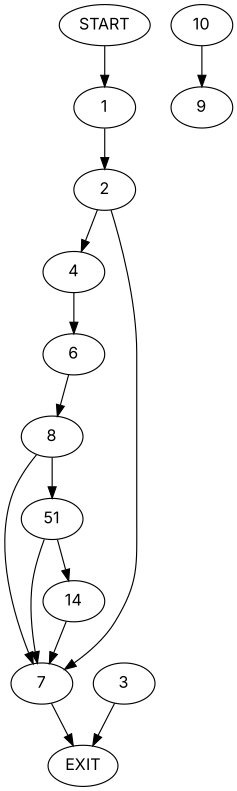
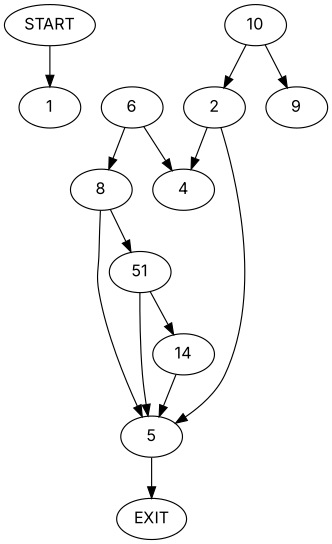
  digraph {
    fontname=Inter
    node [fontname=Inter]
    edge [fontname=Inter]
    n1 [label=START]
    1
    2
    n4 [label=EXIT]
    4
-   5 [label=7]
-   3
+   5
    6
    8
    n10 [label=51]
    10
    9
    n13 [label=14]
    n1 -> 1
-   1 -> 2
+   10 -> 2
    2 -> 4
    2 -> 5
-   4 -> 6
+   6 -> 4
    5 -> n4
-   3 -> n4
    6 -> 8
    8 -> 5
    8 -> n10
    n10 -> 5
    n10 -> n13
    10 -> 9
    n13 -> 5
  }
